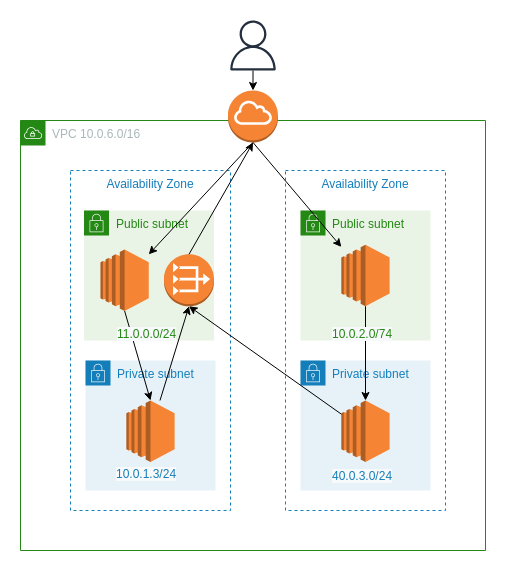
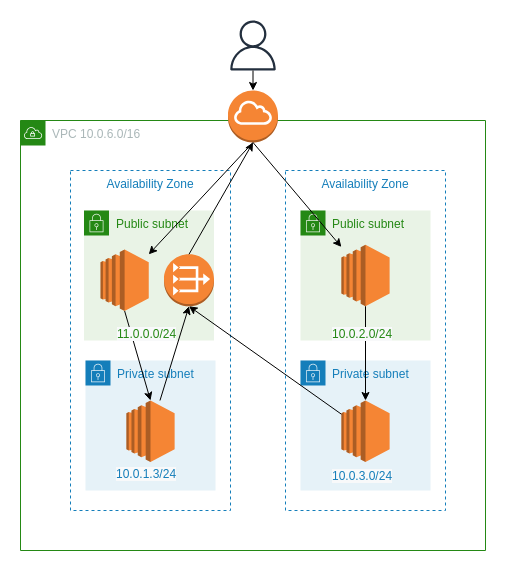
  <mxCell id="0" />
  <mxCell id="1" parent="0" />
  <mxCell id="2" value="VPC 10.0.6.0/16" style="points=[[0,0],[0.25,0],[0.5,0],[0.75,0],[1,0],[1,0.25],[1,0.5],[1,0.75],[1,1],[0.75,1],[0.5,1],[0.25,1],[0,1],[0,0.75],[0,0.5],[0,0.25]];outlineConnect=0;gradientColor=none;html=1;whiteSpace=wrap;fontSize=12;fontStyle=0;shape=mxgraph.aws4.group;grIcon=mxgraph.aws4.group_vpc;strokeColor=#248814;fillColor=none;verticalAlign=top;align=left;spacingLeft=30;fontColor=#AAB7B8;dashed=0;" parent="1" vertex="1"><mxGeometry x="20" y="120" width="465" height="430" as="geometry" /></mxCell>
  <mxCell id="3" value="" style="outlineConnect=0;fontColor=#232F3E;gradientColor=none;fillColor=#232F3E;strokeColor=none;dashed=0;verticalLabelPosition=bottom;verticalAlign=top;align=center;html=1;fontSize=12;fontStyle=0;aspect=fixed;pointerEvents=1;shape=mxgraph.aws4.user;" parent="1" vertex="1"><mxGeometry x="227.5" y="20" width="50" height="50" as="geometry" /></mxCell>
  <mxCell id="4" value="" style="outlineConnect=0;dashed=0;verticalLabelPosition=bottom;verticalAlign=top;align=center;html=1;shape=mxgraph.aws3.internet_gateway;fillColor=#F58534;gradientColor=none;" parent="1" vertex="1"><mxGeometry x="227.5" y="90" width="50" height="52" as="geometry" /></mxCell>
  <mxCell id="5" value="Availability Zone" style="fillColor=none;strokeColor=#147EBA;dashed=1;verticalAlign=top;fontStyle=0;fontColor=#147EBA;" parent="1" vertex="1"><mxGeometry x="70" y="170" width="160" height="340" as="geometry" /></mxCell>
  <mxCell id="6" value="Availability Zone" style="fillColor=none;strokeColor=#147EBA;dashed=1;verticalAlign=top;fontStyle=0;fontColor=#147EBA;" parent="1" vertex="1"><mxGeometry x="285" y="170" width="160" height="340" as="geometry" /></mxCell>
  <mxCell id="7" value="Public subnet&lt;br&gt;" style="points=[[0,0],[0.25,0],[0.5,0],[0.75,0],[1,0],[1,0.25],[1,0.5],[1,0.75],[1,1],[0.75,1],[0.5,1],[0.25,1],[0,1],[0,0.75],[0,0.5],[0,0.25]];outlineConnect=0;gradientColor=none;html=1;whiteSpace=wrap;fontSize=12;fontStyle=0;shape=mxgraph.aws4.group;grIcon=mxgraph.aws4.group_security_group;grStroke=0;strokeColor=#248814;fillColor=#E9F3E6;verticalAlign=top;align=left;spacingLeft=30;fontColor=#248814;dashed=0;" parent="1" vertex="1"><mxGeometry x="83.5" y="210" width="130" height="130" as="geometry" /></mxCell>
  <mxCell id="8" value="Public subnet" style="points=[[0,0],[0.25,0],[0.5,0],[0.75,0],[1,0],[1,0.25],[1,0.5],[1,0.75],[1,1],[0.75,1],[0.5,1],[0.25,1],[0,1],[0,0.75],[0,0.5],[0,0.25]];outlineConnect=0;gradientColor=none;html=1;whiteSpace=wrap;fontSize=12;fontStyle=0;shape=mxgraph.aws4.group;grIcon=mxgraph.aws4.group_security_group;grStroke=0;strokeColor=#248814;fillColor=#E9F3E6;verticalAlign=top;align=left;spacingLeft=30;fontColor=#248814;dashed=0;" parent="1" vertex="1"><mxGeometry x="300" y="210" width="130" height="130" as="geometry" /></mxCell>
  <mxCell id="9" value="Private subnet" style="points=[[0,0],[0.25,0],[0.5,0],[0.75,0],[1,0],[1,0.25],[1,0.5],[1,0.75],[1,1],[0.75,1],[0.5,1],[0.25,1],[0,1],[0,0.75],[0,0.5],[0,0.25]];outlineConnect=0;gradientColor=none;html=1;whiteSpace=wrap;fontSize=12;fontStyle=0;shape=mxgraph.aws4.group;grIcon=mxgraph.aws4.group_security_group;grStroke=0;strokeColor=#147EBA;fillColor=#E6F2F8;verticalAlign=top;align=left;spacingLeft=30;fontColor=#147EBA;dashed=0;" parent="1" vertex="1"><mxGeometry x="85" y="360" width="130" height="130" as="geometry" /></mxCell>
  <mxCell id="10" value="Private subnet" style="points=[[0,0],[0.25,0],[0.5,0],[0.75,0],[1,0],[1,0.25],[1,0.5],[1,0.75],[1,1],[0.75,1],[0.5,1],[0.25,1],[0,1],[0,0.75],[0,0.5],[0,0.25]];outlineConnect=0;gradientColor=none;html=1;whiteSpace=wrap;fontSize=12;fontStyle=0;shape=mxgraph.aws4.group;grIcon=mxgraph.aws4.group_security_group;grStroke=0;strokeColor=#147EBA;fillColor=#E6F2F8;verticalAlign=top;align=left;spacingLeft=30;fontColor=#147EBA;dashed=0;" parent="1" vertex="1"><mxGeometry x="300" y="360" width="130" height="130" as="geometry" /></mxCell>
  <mxCell id="11" value="" style="endArrow=classic;html=1;entryX=0.5;entryY=0;entryDx=0;entryDy=0;entryPerimeter=0;" parent="1" source="3" target="4" edge="1"><mxGeometry width="50" height="50" relative="1" as="geometry"><mxPoint x="220" y="350" as="sourcePoint" /><mxPoint x="270" y="300" as="targetPoint" /></mxGeometry></mxCell>
  <mxCell id="12" value="" style="endArrow=classic;html=1;exitX=0.5;exitY=1;exitDx=0;exitDy=0;exitPerimeter=0;" parent="1" source="4" target="13" edge="1"><mxGeometry width="50" height="50" relative="1" as="geometry"><mxPoint x="220" y="350" as="sourcePoint" /><mxPoint x="253" y="210" as="targetPoint" /></mxGeometry></mxCell>
  <mxCell id="13" value="" style="outlineConnect=0;dashed=0;verticalLabelPosition=bottom;verticalAlign=top;align=center;html=1;shape=mxgraph.aws3.ec2;fillColor=#F58534;gradientColor=none;" parent="1" vertex="1"><mxGeometry x="100" y="249" width="48.25" height="61.5" as="geometry" /></mxCell>
  <mxCell id="14" value="" style="outlineConnect=0;dashed=0;verticalLabelPosition=bottom;verticalAlign=top;align=center;html=1;shape=mxgraph.aws3.ec2;fillColor=#F58534;gradientColor=none;" parent="1" vertex="1"><mxGeometry x="125.88" y="400" width="48.25" height="61.5" as="geometry" /></mxCell>
  <mxCell id="15" value="" style="outlineConnect=0;dashed=0;verticalLabelPosition=bottom;verticalAlign=top;align=center;html=1;shape=mxgraph.aws3.ec2;fillColor=#F58534;gradientColor=none;" parent="1" vertex="1"><mxGeometry x="340.87" y="244.25" width="48.25" height="61.5" as="geometry" /></mxCell>
  <mxCell id="16" value="" style="outlineConnect=0;dashed=0;verticalLabelPosition=bottom;verticalAlign=top;align=center;html=1;shape=mxgraph.aws3.ec2;fillColor=#F58534;gradientColor=none;" parent="1" vertex="1"><mxGeometry x="340.87" y="400" width="48.25" height="61.5" as="geometry" /></mxCell>
  <mxCell id="17" value="" style="endArrow=classic;html=1;exitX=0.5;exitY=1;exitDx=0;exitDy=0;exitPerimeter=0;" parent="1" source="4" target="15" edge="1"><mxGeometry width="50" height="50" relative="1" as="geometry"><mxPoint x="262.5" y="152" as="sourcePoint" /><mxPoint x="181.804" y="258.5" as="targetPoint" /></mxGeometry></mxCell>
  <mxCell id="18" value="" style="endArrow=classic;html=1;exitX=0.5;exitY=1;exitDx=0;exitDy=0;exitPerimeter=0;entryX=0.5;entryY=0;entryDx=0;entryDy=0;entryPerimeter=0;" parent="1" source="13" target="14" edge="1"><mxGeometry width="50" height="50" relative="1" as="geometry"><mxPoint x="262.5" y="152" as="sourcePoint" /><mxPoint x="181.804" y="258.5" as="targetPoint" /></mxGeometry></mxCell>
  <mxCell id="19" value="" style="endArrow=classic;html=1;exitX=0.5;exitY=1;exitDx=0;exitDy=0;exitPerimeter=0;entryX=0.5;entryY=0;entryDx=0;entryDy=0;entryPerimeter=0;" parent="1" source="15" target="16" edge="1"><mxGeometry width="50" height="50" relative="1" as="geometry"><mxPoint x="559.995" y="290" as="sourcePoint" /><mxPoint x="561.495" y="380" as="targetPoint" /></mxGeometry></mxCell>
  <mxCell id="20" value="" style="outlineConnect=0;dashed=0;verticalLabelPosition=bottom;verticalAlign=top;align=center;html=1;shape=mxgraph.aws3.vpc_nat_gateway;fillColor=#F58534;gradientColor=none;" parent="1" vertex="1"><mxGeometry x="163.5" y="253.75" width="50" height="52" as="geometry" /></mxCell>
  <mxCell id="21" value="" style="endArrow=classic;html=1;entryX=0.5;entryY=1;entryDx=0;entryDy=0;entryPerimeter=0;" parent="1" source="14" target="20" edge="1"><mxGeometry width="50" height="50" relative="1" as="geometry"><mxPoint x="220" y="240" as="sourcePoint" /><mxPoint x="270" y="190" as="targetPoint" /></mxGeometry></mxCell>
  <mxCell id="22" value="" style="endArrow=classic;html=1;exitX=0.5;exitY=0;exitDx=0;exitDy=0;exitPerimeter=0;entryX=0.5;entryY=1;entryDx=0;entryDy=0;entryPerimeter=0;" parent="1" source="20" target="4" edge="1"><mxGeometry width="50" height="50" relative="1" as="geometry"><mxPoint x="237.818" y="289" as="sourcePoint" /><mxPoint x="250" y="150" as="targetPoint" /></mxGeometry></mxCell>
  <mxCell id="23" value="&lt;span style=&quot;color: rgb(36 , 136 , 20) ; font-family: &amp;#34;helvetica&amp;#34; ; font-size: 12px ; font-style: normal ; font-weight: 400 ; letter-spacing: normal ; text-align: left ; text-indent: 0px ; text-transform: none ; word-spacing: 0px ; background-color: rgb(248 , 249 , 250) ; display: inline ; float: none&quot;&gt;11.0.0.0/24&lt;br&gt;&lt;/span&gt;" style="text;whiteSpace=wrap;html=1;" parent="1" vertex="1"><mxGeometry x="115" y="320" width="100" height="30" as="geometry" /></mxCell>
  <mxCell id="24" value="&lt;span style=&quot;color: rgb(20 , 126 , 186) ; font-family: &amp;#34;helvetica&amp;#34; ; font-size: 12px ; font-style: normal ; font-weight: 400 ; letter-spacing: normal ; text-align: left ; text-indent: 0px ; text-transform: none ; word-spacing: 0px ; background-color: rgb(248 , 249 , 250) ; display: inline ; float: none&quot;&gt;10.0.1.3/24&lt;/span&gt;" style="text;whiteSpace=wrap;html=1;" parent="1" vertex="1"><mxGeometry x="113.5" y="460" width="100" height="30" as="geometry" /></mxCell>
- <mxCell id="25" value="&lt;span style=&quot;color: rgb(36 , 136 , 20) ; font-family: &amp;#34;helvetica&amp;#34; ; font-size: 12px ; font-style: normal ; font-weight: 400 ; letter-spacing: normal ; text-align: left ; text-indent: 0px ; text-transform: none ; word-spacing: 0px ; background-color: rgb(248 , 249 , 250) ; display: inline ; float: none&quot;&gt;10.0.2.0/74&lt;br&gt;&lt;/span&gt;" style="text;whiteSpace=wrap;html=1;" parent="1" vertex="1"><mxGeometry x="330" y="320" width="100" height="30" as="geometry" /></mxCell>
- <mxCell id="26" value="&lt;span style=&quot;color: rgb(20 , 126 , 186) ; font-family: &amp;#34;helvetica&amp;#34; ; font-size: 12px ; font-style: normal ; font-weight: 400 ; letter-spacing: normal ; text-align: left ; text-indent: 0px ; text-transform: none ; word-spacing: 0px ; background-color: rgb(248 , 249 , 250) ; display: inline ; float: none&quot;&gt;40.0.3.0/24&lt;/span&gt;" style="text;whiteSpace=wrap;html=1;" parent="1" vertex="1"><mxGeometry x="330" y="461.5" width="100" height="30" as="geometry" /></mxCell>
+ <mxCell id="25" value="&lt;span style=&quot;color: rgb(36 , 136 , 20) ; font-family: &amp;#34;helvetica&amp;#34; ; font-size: 12px ; font-style: normal ; font-weight: 400 ; letter-spacing: normal ; text-align: left ; text-indent: 0px ; text-transform: none ; word-spacing: 0px ; background-color: rgb(248 , 249 , 250) ; display: inline ; float: none&quot;&gt;10.0.2.0/24&lt;br&gt;&lt;/span&gt;" style="text;whiteSpace=wrap;html=1;" parent="1" vertex="1"><mxGeometry x="330" y="320" width="100" height="30" as="geometry" /></mxCell>
+ <mxCell id="26" value="&lt;span style=&quot;color: rgb(20 , 126 , 186) ; font-family: &amp;#34;helvetica&amp;#34; ; font-size: 12px ; font-style: normal ; font-weight: 400 ; letter-spacing: normal ; text-align: left ; text-indent: 0px ; text-transform: none ; word-spacing: 0px ; background-color: rgb(248 , 249 , 250) ; display: inline ; float: none&quot;&gt;10.0.3.0/24&lt;/span&gt;" style="text;whiteSpace=wrap;html=1;" parent="1" vertex="1"><mxGeometry x="330" y="461.5" width="100" height="30" as="geometry" /></mxCell>
  <mxCell id="27" value="" style="endArrow=classic;html=1;entryX=0.5;entryY=1;entryDx=0;entryDy=0;entryPerimeter=0;" parent="1" source="16" target="20" edge="1"><mxGeometry width="50" height="50" relative="1" as="geometry"><mxPoint x="240.005" y="414.25" as="sourcePoint" /><mxPoint x="269.03" y="320" as="targetPoint" /></mxGeometry></mxCell>
